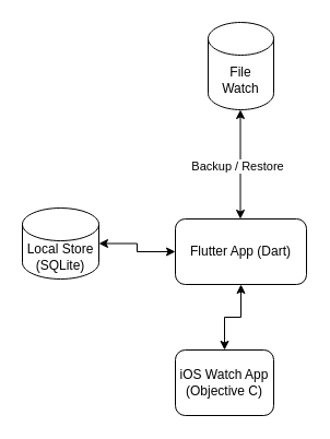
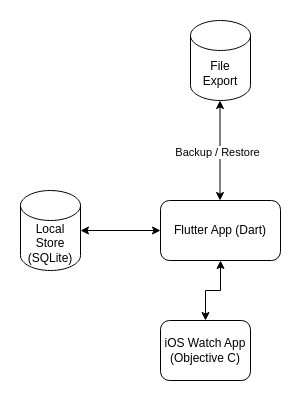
  <mxCell id="0" />
  <mxCell id="1" parent="0" />
  <mxCell id="2" style="edgeStyle=orthogonalEdgeStyle;rounded=0;orthogonalLoop=1;jettySize=auto;html=1;exitX=0.5;exitY=1;exitDx=0;exitDy=0;entryX=0.5;entryY=0;entryDx=0;entryDy=0;startArrow=classic;startFill=1;" edge="1" parent="1" source="3" target="9"><mxGeometry relative="1" as="geometry" /></mxCell>
  <mxCell id="3" value="Flutter App (Dart)" style="rounded=1;whiteSpace=wrap;html=1;" vertex="1" parent="1"><mxGeometry x="160" y="200" width="120" height="60" as="geometry" /></mxCell>
  <mxCell id="4" style="edgeStyle=orthogonalEdgeStyle;rounded=0;orthogonalLoop=1;jettySize=auto;html=1;exitX=1;exitY=0.5;exitDx=0;exitDy=0;exitPerimeter=0;entryX=0;entryY=0.5;entryDx=0;entryDy=0;startArrow=classic;startFill=1;" edge="1" parent="1" source="5" target="3"><mxGeometry relative="1" as="geometry" /></mxCell>
- <mxCell id="5" value="Local Store (SQLite)" style="shape=cylinder3;whiteSpace=wrap;html=1;boundedLbl=1;backgroundOutline=1;size=15;" vertex="1" parent="1"><mxGeometry x="20" y="190" width="70" height="65" as="geometry" /></mxCell>
+ <mxCell id="5" value="Local Store (SQLite)" style="shape=cylinder3;whiteSpace=wrap;html=1;boundedLbl=1;backgroundOutline=1;size=15;" vertex="1" parent="1"><mxGeometry x="20" y="190" width="60" height="80" as="geometry" /></mxCell>
  <mxCell id="6" value="" style="endArrow=classic;html=1;rounded=0;startArrow=classic;startFill=1;" edge="1" parent="1"><mxGeometry width="50" height="50" relative="1" as="geometry"><mxPoint x="219.5" y="200" as="sourcePoint" /><mxPoint x="219.5" y="100" as="targetPoint" /></mxGeometry></mxCell>
  <mxCell id="7" value="Backup / Restore" style="edgeLabel;html=1;align=center;verticalAlign=middle;resizable=0;points=[];" vertex="1" connectable="0" parent="6"><mxGeometry x="-0.02" y="4" relative="1" as="geometry"><mxPoint x="1" as="offset" /></mxGeometry></mxCell>
- <mxCell id="8" value="File &lt;br&gt;Watch" style="shape=cylinder3;whiteSpace=wrap;html=1;boundedLbl=1;backgroundOutline=1;size=15;" vertex="1" parent="1"><mxGeometry x="190" y="20" width="60" height="80" as="geometry" /></mxCell>
+ <mxCell id="8" value="File &lt;br&gt;Export" style="shape=cylinder3;whiteSpace=wrap;html=1;boundedLbl=1;backgroundOutline=1;size=15;" vertex="1" parent="1"><mxGeometry x="190" y="20" width="60" height="80" as="geometry" /></mxCell>
  <mxCell id="9" value="iOS Watch App (Objective C)" style="rounded=1;whiteSpace=wrap;html=1;" vertex="1" parent="1"><mxGeometry x="160" y="320" width="90" height="60" as="geometry" /></mxCell>
